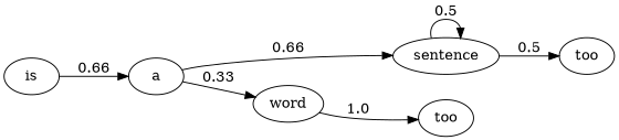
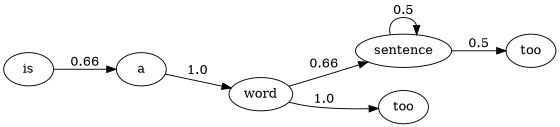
  digraph {
    rankdir=LR
    is
    a
    sentence
    word
    n5 [label=too]
    n6 [label=too]
    is -> a [label=0.66]
-   a -> sentence [label=0.66]
-   a -> word [label=0.33]
+   word -> sentence [label=0.66]
+   a -> word [label=1.0]
    sentence -> sentence [label=0.5]
    sentence -> n5 [label=0.5]
    word -> n6 [label=1.0]
  }
